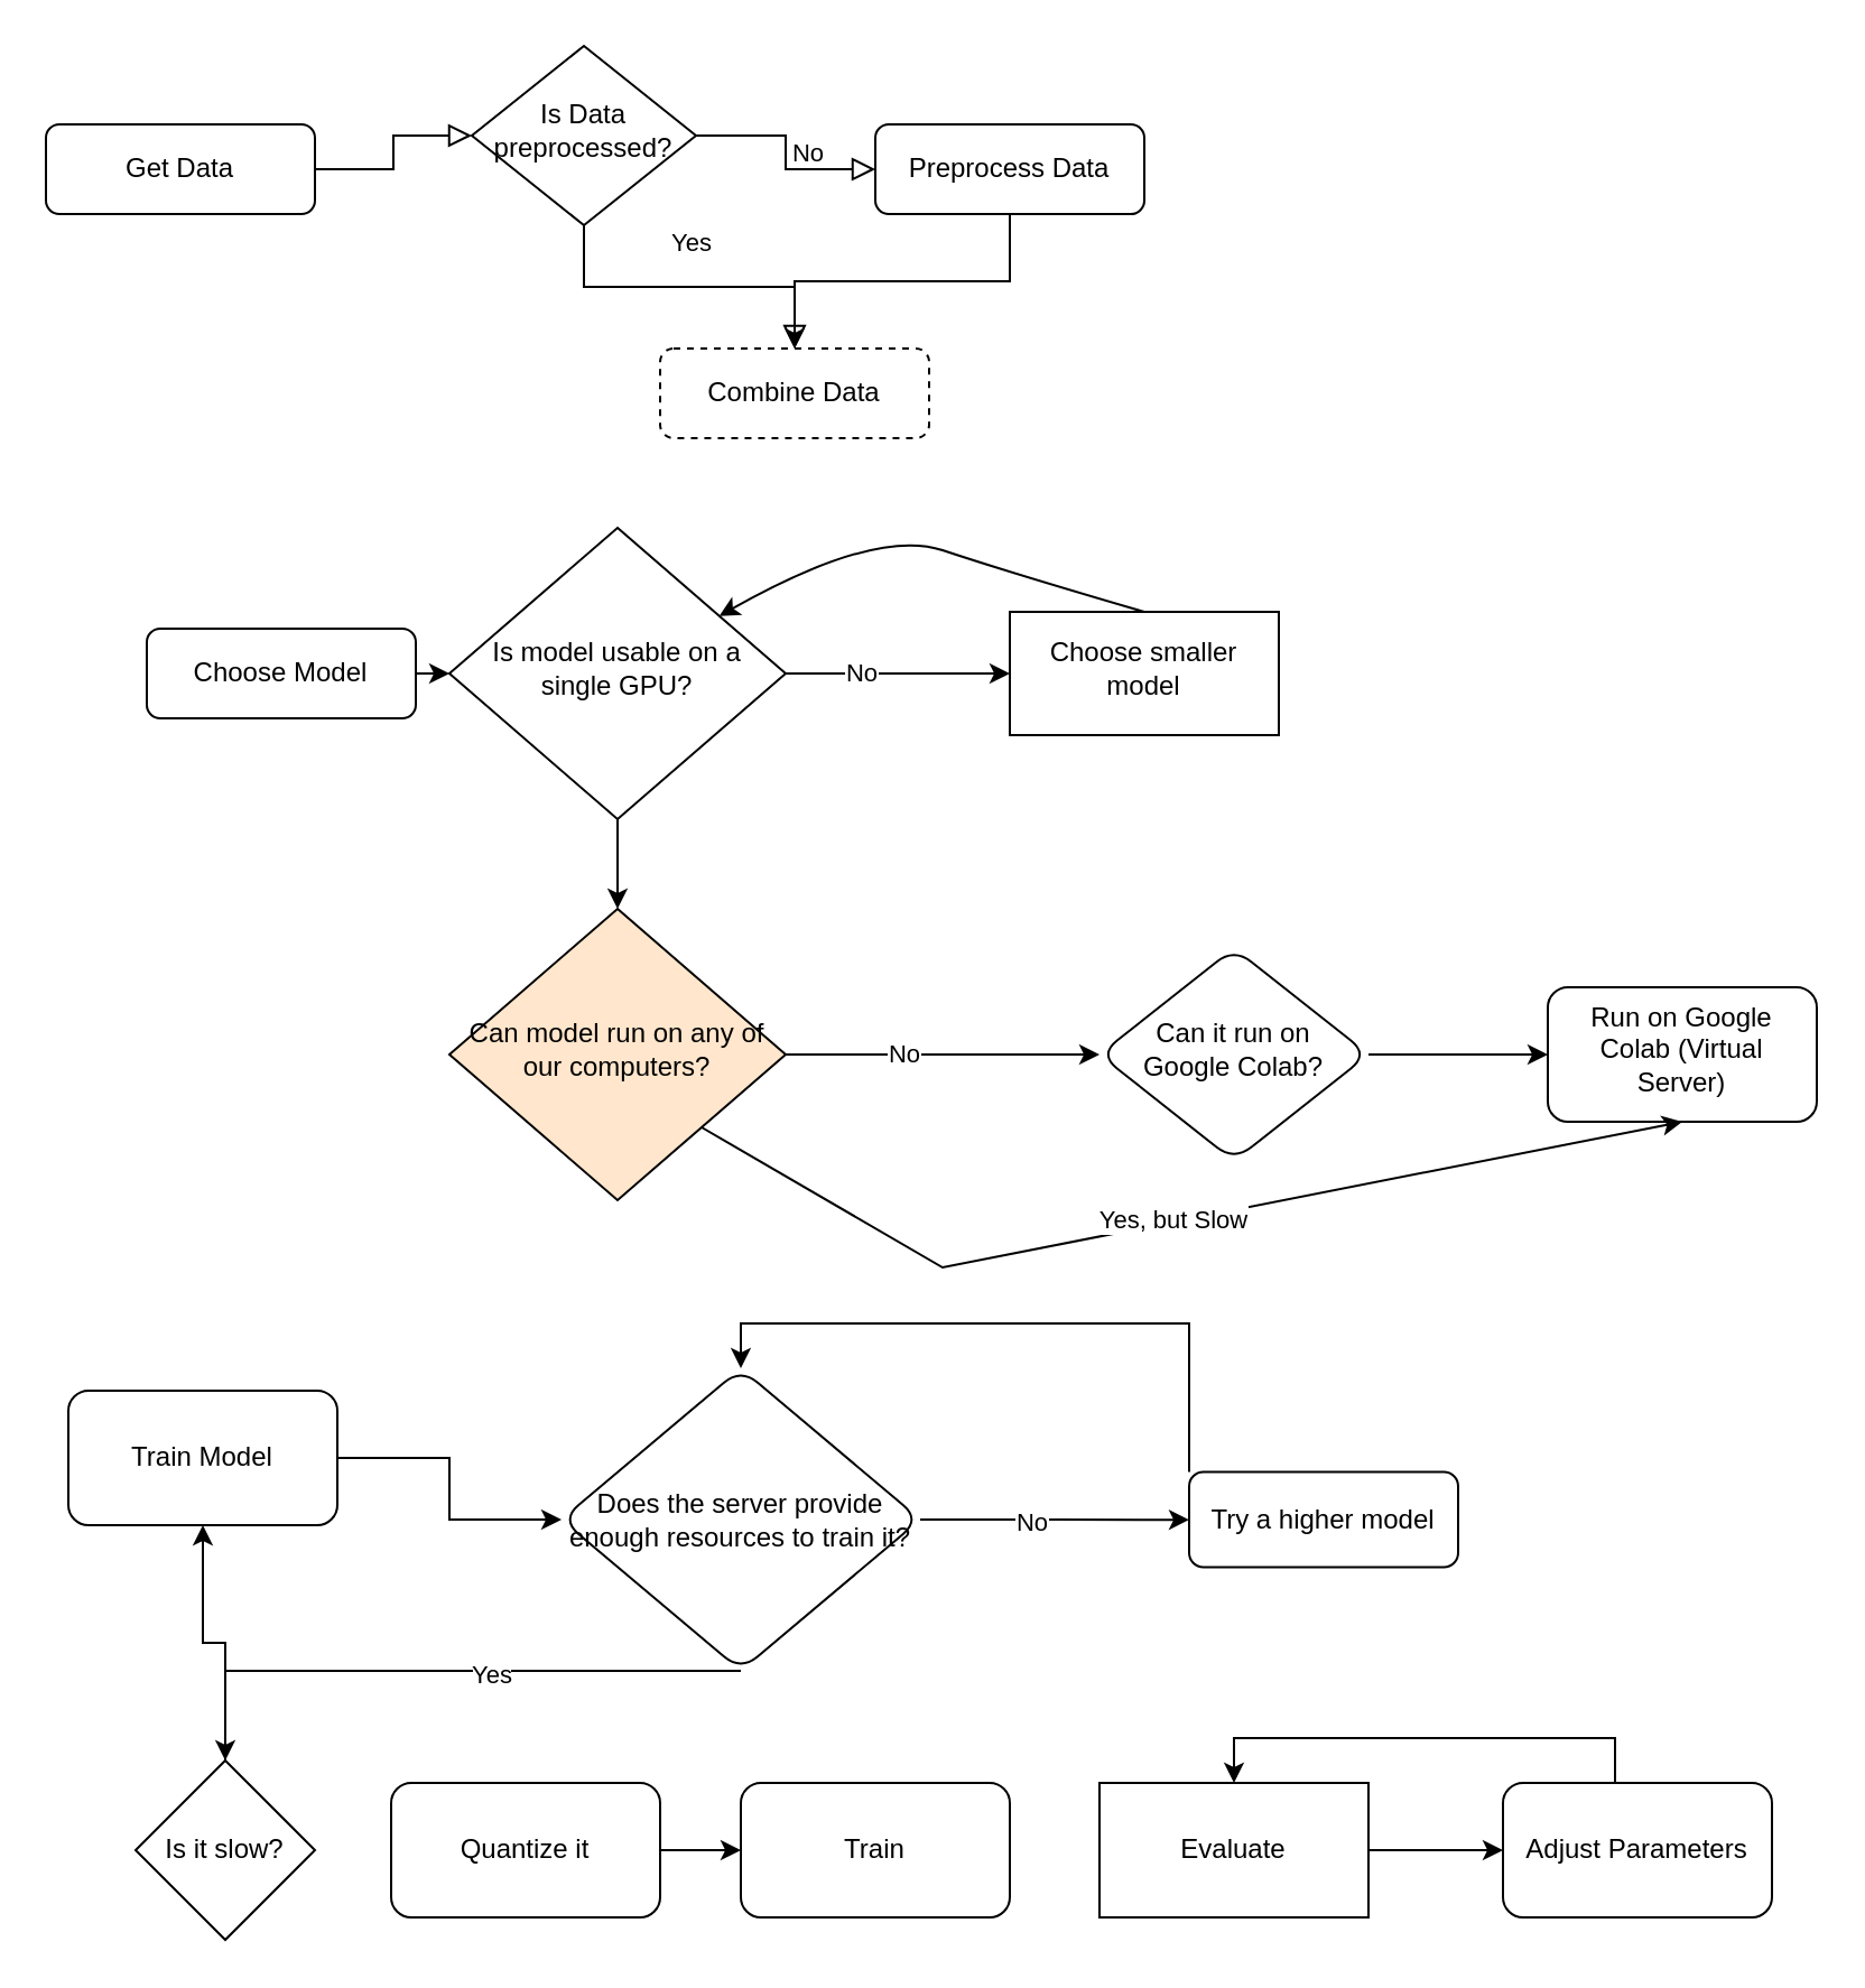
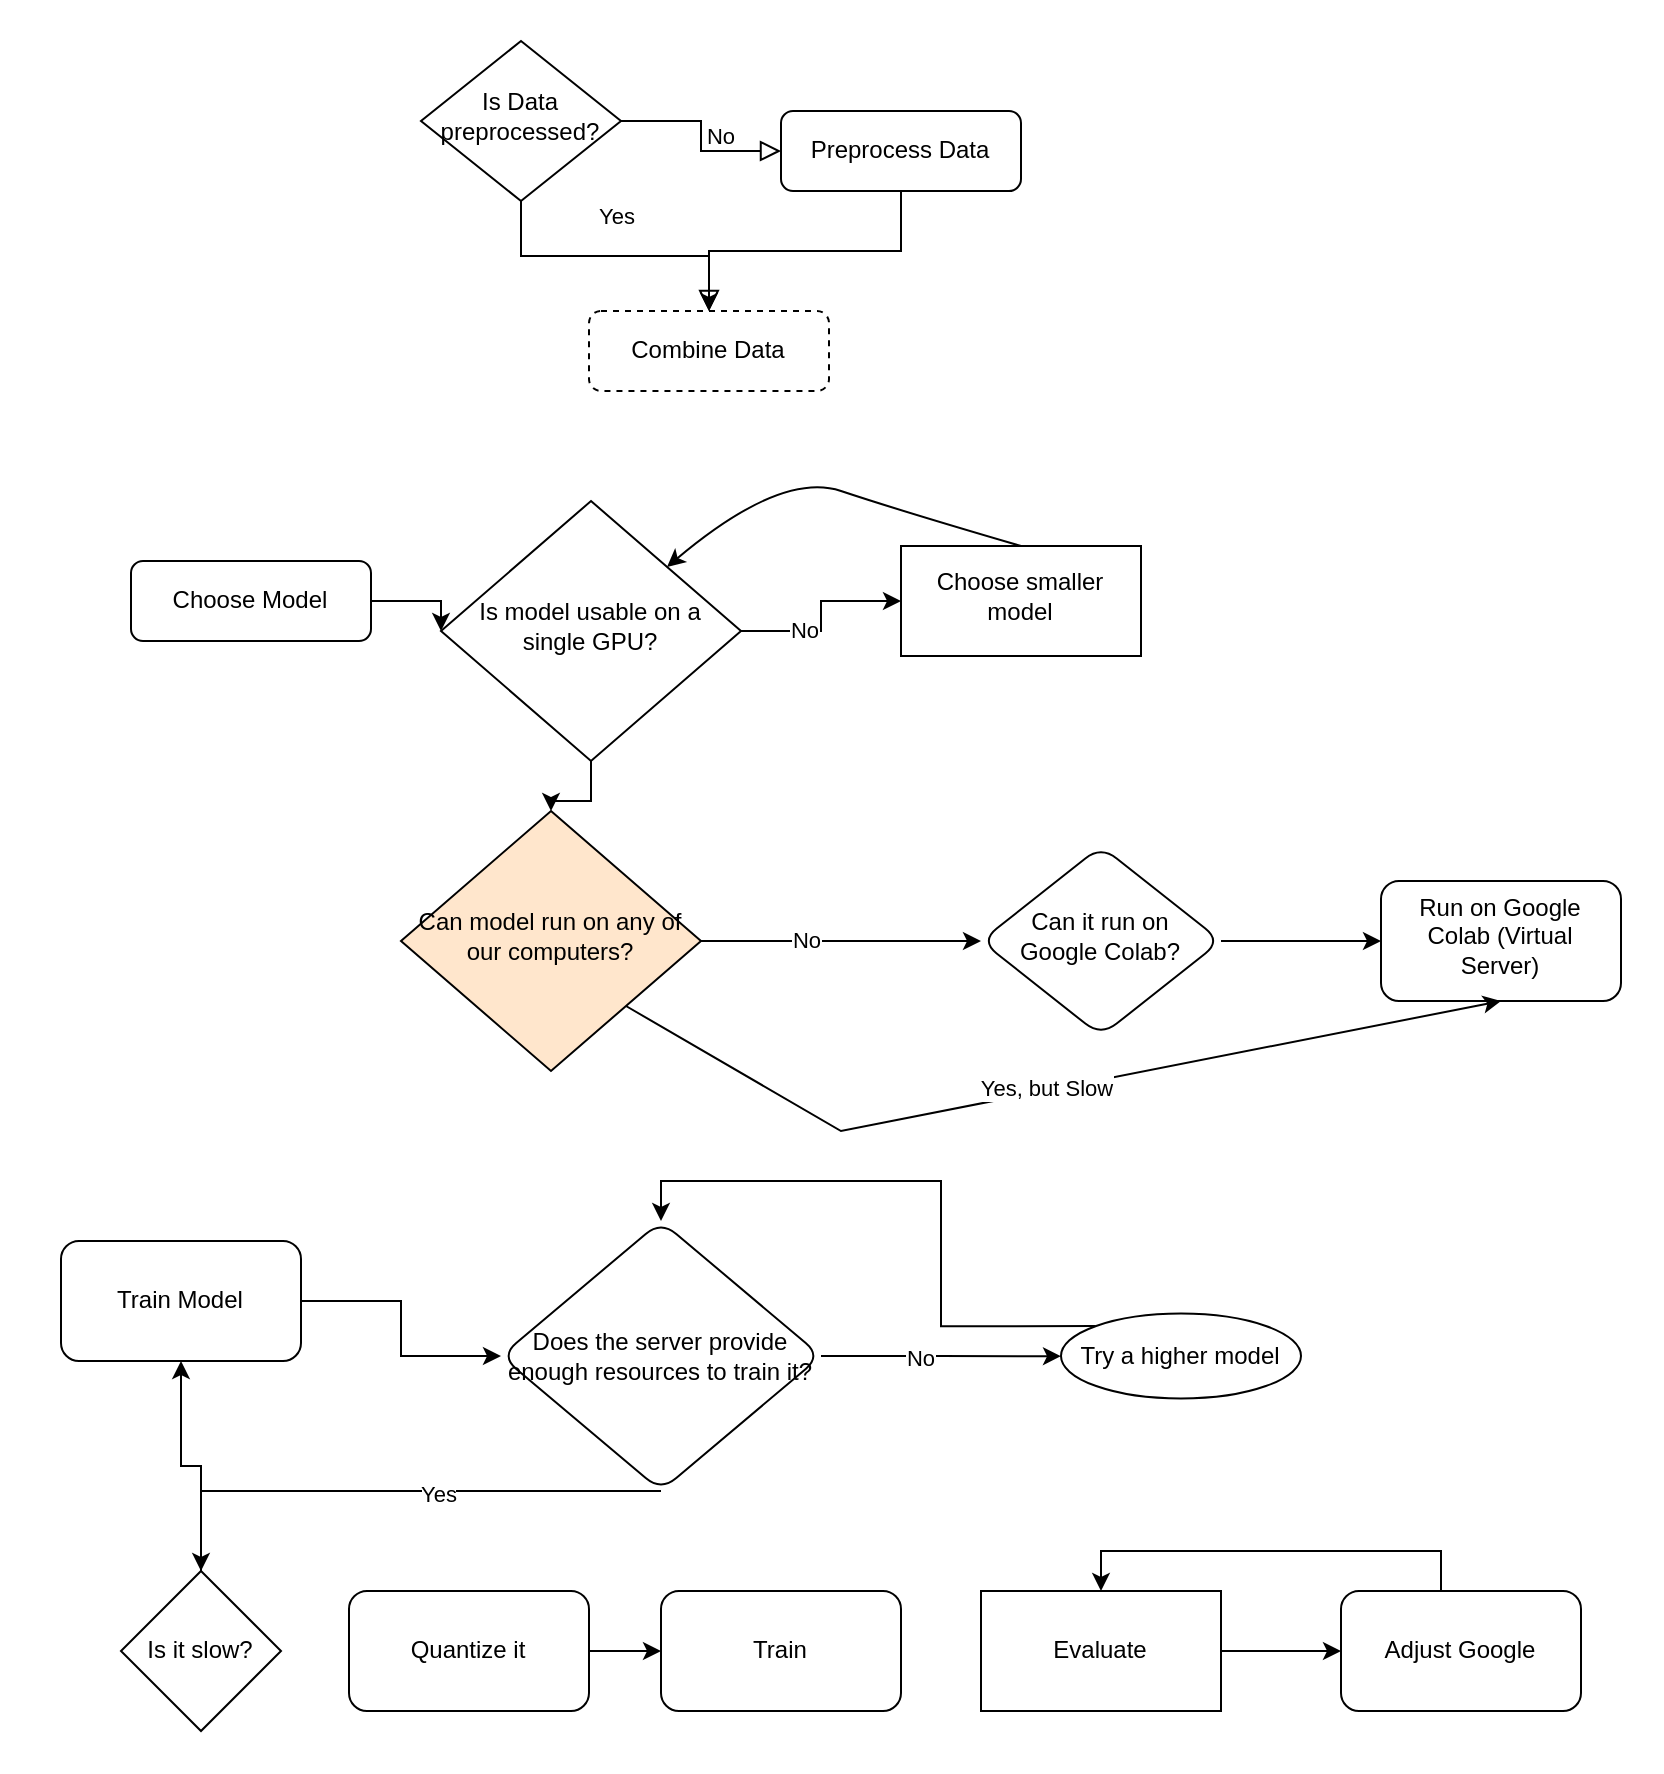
  <mxCell id="0" />
  <mxCell id="1" parent="0" />
- <mxCell id="2" value="" style="rounded=0;html=1;jettySize=auto;orthogonalLoop=1;fontSize=11;endArrow=block;endFill=0;endSize=8;strokeWidth=1;shadow=0;labelBackgroundColor=none;edgeStyle=orthogonalEdgeStyle;" parent="1" source="3" target="6" edge="1"><mxGeometry relative="1" as="geometry" /></mxCell>
- <mxCell id="3" value="Get Data" style="rounded=1;whiteSpace=wrap;html=1;fontSize=12;glass=0;strokeWidth=1;shadow=0;" parent="1" vertex="1"><mxGeometry x="20" y="55" width="120" height="40" as="geometry" /></mxCell>
  <mxCell id="4" value="Yes" style="rounded=0;html=1;jettySize=auto;orthogonalLoop=1;fontSize=11;endArrow=block;endFill=0;endSize=8;strokeWidth=1;shadow=0;labelBackgroundColor=none;edgeStyle=orthogonalEdgeStyle;entryX=0.5;entryY=0;entryDx=0;entryDy=0;" parent="1" source="6" target="11" edge="1"><mxGeometry y="20" relative="1" as="geometry"><mxPoint as="offset" /></mxGeometry></mxCell>
  <mxCell id="5" value="No" style="edgeStyle=orthogonalEdgeStyle;rounded=0;html=1;jettySize=auto;orthogonalLoop=1;fontSize=11;endArrow=block;endFill=0;endSize=8;strokeWidth=1;shadow=0;labelBackgroundColor=none;" parent="1" source="6" target="8" edge="1"><mxGeometry y="10" relative="1" as="geometry"><mxPoint as="offset" /></mxGeometry></mxCell>
  <mxCell id="6" value="Is Data preprocessed?" style="rhombus;whiteSpace=wrap;html=1;shadow=0;fontFamily=Helvetica;fontSize=12;align=center;strokeWidth=1;spacing=6;spacingTop=-4;" parent="1" vertex="1"><mxGeometry x="210" y="20" width="100" height="80" as="geometry" /></mxCell>
  <mxCell id="7" style="edgeStyle=orthogonalEdgeStyle;rounded=0;orthogonalLoop=1;jettySize=auto;html=1;exitX=0.5;exitY=1;exitDx=0;exitDy=0;" edge="1" parent="1" source="8" target="11"><mxGeometry relative="1" as="geometry" /></mxCell>
  <mxCell id="8" value="Preprocess Data" style="rounded=1;whiteSpace=wrap;html=1;fontSize=12;glass=0;strokeWidth=1;shadow=0;" parent="1" vertex="1"><mxGeometry x="390" y="55" width="120" height="40" as="geometry" /></mxCell>
  <mxCell id="9" style="edgeStyle=orthogonalEdgeStyle;rounded=0;orthogonalLoop=1;jettySize=auto;html=1;exitX=1;exitY=0.5;exitDx=0;exitDy=0;entryX=0;entryY=0.5;entryDx=0;entryDy=0;" edge="1" parent="1" source="10" target="15"><mxGeometry relative="1" as="geometry" /></mxCell>
  <mxCell id="10" value="Choose Model" style="rounded=1;whiteSpace=wrap;html=1;fontSize=12;glass=0;strokeWidth=1;shadow=0;" parent="1" vertex="1"><mxGeometry x="65" y="280" width="120" height="40" as="geometry" /></mxCell>
  <mxCell id="11" value="Combine Data" style="rounded=1;whiteSpace=wrap;html=1;fontSize=12;glass=0;strokeWidth=1;shadow=0;dashed=1;" parent="1" vertex="1"><mxGeometry x="294" y="155" width="120" height="40" as="geometry" /></mxCell>
  <mxCell id="12" value="" style="edgeStyle=orthogonalEdgeStyle;rounded=0;orthogonalLoop=1;jettySize=auto;html=1;" edge="1" parent="1" source="15" target="16"><mxGeometry relative="1" as="geometry" /></mxCell>
  <mxCell id="13" value="No" style="edgeLabel;html=1;align=center;verticalAlign=middle;resizable=0;points=[];" vertex="1" connectable="0" parent="12"><mxGeometry x="-0.347" y="1" relative="1" as="geometry"><mxPoint as="offset" /></mxGeometry></mxCell>
  <mxCell id="14" value="" style="edgeStyle=orthogonalEdgeStyle;rounded=0;orthogonalLoop=1;jettySize=auto;html=1;" edge="1" parent="1" source="15" target="20"><mxGeometry relative="1" as="geometry" /></mxCell>
- <mxCell id="15" value="Is model usable on a single GPU?" style="rhombus;whiteSpace=wrap;html=1;shadow=0;fontFamily=Helvetica;fontSize=12;align=center;strokeWidth=1;spacing=6;spacingTop=-4;" vertex="1" parent="1"><mxGeometry x="200" y="235" width="150" height="130" as="geometry" /></mxCell>
+ <mxCell id="15" value="Is model usable on a single GPU?" style="rhombus;whiteSpace=wrap;html=1;shadow=0;fontFamily=Helvetica;fontSize=12;align=center;strokeWidth=1;spacing=6;spacingTop=-4;" vertex="1" parent="1"><mxGeometry x="220" y="250" width="150" height="130" as="geometry" /></mxCell>
  <mxCell id="16" value="Choose smaller model" style="whiteSpace=wrap;html=1;shadow=0;strokeWidth=1;spacing=6;spacingTop=-4;" vertex="1" parent="1"><mxGeometry x="450" y="272.5" width="120" height="55" as="geometry" /></mxCell>
  <mxCell id="17" value="" style="curved=1;endArrow=classic;html=1;rounded=0;exitX=0.5;exitY=0;exitDx=0;exitDy=0;" edge="1" parent="1" source="16" target="15"><mxGeometry width="50" height="50" relative="1" as="geometry"><mxPoint x="400" y="275" as="sourcePoint" /><mxPoint x="440" y="235" as="targetPoint" /><Array as="points"><mxPoint x="450" y="255" /><mxPoint x="390" y="235" /></Array></mxGeometry></mxCell>
  <mxCell id="18" value="" style="edgeStyle=orthogonalEdgeStyle;rounded=0;orthogonalLoop=1;jettySize=auto;html=1;entryX=0;entryY=0.5;entryDx=0;entryDy=0;" edge="1" parent="1" source="20" target="25"><mxGeometry relative="1" as="geometry"><mxPoint x="450" y="470" as="targetPoint" /></mxGeometry></mxCell>
  <mxCell id="19" value="No" style="edgeLabel;html=1;align=center;verticalAlign=middle;resizable=0;points=[];" vertex="1" connectable="0" parent="18"><mxGeometry x="-0.263" y="1" relative="1" as="geometry"><mxPoint as="offset" /></mxGeometry></mxCell>
  <mxCell id="20" value="Can model run on any of our computers?" style="rhombus;whiteSpace=wrap;html=1;shadow=0;fontFamily=Helvetica;fontSize=12;align=center;strokeWidth=1;spacing=6;spacingTop=-4;fillColor=#ffe6cc;" vertex="1" parent="1"><mxGeometry x="200" y="405" width="150" height="130" as="geometry" /></mxCell>
  <mxCell id="21" value="Run on Google Colab (Virtual Server)" style="rounded=1;whiteSpace=wrap;html=1;shadow=0;strokeWidth=1;spacing=6;spacingTop=-4;" vertex="1" parent="1"><mxGeometry x="690" y="440" width="120" height="60" as="geometry" /></mxCell>
  <mxCell id="22" value="" style="endArrow=classic;html=1;rounded=0;exitX=1;exitY=1;exitDx=0;exitDy=0;entryX=0.5;entryY=1;entryDx=0;entryDy=0;" edge="1" parent="1" source="20" target="21"><mxGeometry width="50" height="50" relative="1" as="geometry"><mxPoint x="460" y="590" as="sourcePoint" /><mxPoint x="510" y="540" as="targetPoint" /><Array as="points"><mxPoint x="420" y="565" /></Array></mxGeometry></mxCell>
  <mxCell id="23" value="Yes, but Slow" style="edgeLabel;html=1;align=center;verticalAlign=middle;resizable=0;points=[];" vertex="1" connectable="0" parent="22"><mxGeometry x="-0.008" y="1" relative="1" as="geometry"><mxPoint as="offset" /></mxGeometry></mxCell>
  <mxCell id="24" style="edgeStyle=orthogonalEdgeStyle;rounded=0;orthogonalLoop=1;jettySize=auto;html=1;exitX=1;exitY=0.5;exitDx=0;exitDy=0;entryX=0;entryY=0.5;entryDx=0;entryDy=0;" edge="1" parent="1" source="25" target="21"><mxGeometry relative="1" as="geometry" /></mxCell>
  <mxCell id="25" value="Can it run on Google Colab?" style="rhombus;whiteSpace=wrap;html=1;rounded=1;shadow=0;strokeWidth=1;spacing=6;spacingTop=-4;" vertex="1" parent="1"><mxGeometry x="490" y="422.5" width="120" height="95" as="geometry" /></mxCell>
  <mxCell id="26" value="" style="edgeStyle=orthogonalEdgeStyle;rounded=0;orthogonalLoop=1;jettySize=auto;html=1;" edge="1" parent="1" source="27" target="32"><mxGeometry relative="1" as="geometry" /></mxCell>
  <mxCell id="27" value="Train Model" style="rounded=1;whiteSpace=wrap;html=1;" vertex="1" parent="1"><mxGeometry x="30" y="620" width="120" height="60" as="geometry" /></mxCell>
  <mxCell id="28" value="" style="edgeStyle=orthogonalEdgeStyle;rounded=0;orthogonalLoop=1;jettySize=auto;html=1;" edge="1" parent="1" source="32" target="34"><mxGeometry relative="1" as="geometry" /></mxCell>
  <mxCell id="29" value="No" style="edgeLabel;html=1;align=center;verticalAlign=middle;resizable=0;points=[];" vertex="1" connectable="0" parent="28"><mxGeometry x="-0.18" relative="1" as="geometry"><mxPoint y="1" as="offset" /></mxGeometry></mxCell>
  <mxCell id="30" style="edgeStyle=orthogonalEdgeStyle;rounded=0;orthogonalLoop=1;jettySize=auto;html=1;exitX=0.5;exitY=1;exitDx=0;exitDy=0;entryX=0.5;entryY=0;entryDx=0;entryDy=0;" edge="1" parent="1" source="32" target="36"><mxGeometry relative="1" as="geometry"><mxPoint x="330" y="805" as="targetPoint" /><Array as="points"><mxPoint x="100" y="745" /></Array></mxGeometry></mxCell>
  <mxCell id="31" value="Yes" style="edgeLabel;html=1;align=center;verticalAlign=middle;resizable=0;points=[];" vertex="1" connectable="0" parent="30"><mxGeometry x="-0.174" y="1" relative="1" as="geometry"><mxPoint as="offset" /></mxGeometry></mxCell>
  <mxCell id="32" value="Does the server provide enough resources to train it?" style="rhombus;whiteSpace=wrap;html=1;rounded=1;" vertex="1" parent="1"><mxGeometry x="250" y="610" width="160" height="135" as="geometry" /></mxCell>
  <mxCell id="33" style="edgeStyle=orthogonalEdgeStyle;rounded=0;orthogonalLoop=1;jettySize=auto;html=1;exitX=0;exitY=0;exitDx=0;exitDy=0;entryX=0.5;entryY=0;entryDx=0;entryDy=0;" edge="1" parent="1" source="34" target="32"><mxGeometry relative="1" as="geometry" /></mxCell>
- <mxCell id="34" value="Try a higher model" style="whiteSpace=wrap;html=1;rounded=1;" vertex="1" parent="1"><mxGeometry x="530" y="656.25" width="120" height="42.5" as="geometry" /></mxCell>
+ <mxCell id="34" value="Try a higher model" style="ellipse;whiteSpace=wrap;html=1;" vertex="1" parent="1"><mxGeometry x="530" y="656.25" width="120" height="42.5" as="geometry" /></mxCell>
  <mxCell id="35" value="" style="edgeStyle=orthogonalEdgeStyle;rounded=0;orthogonalLoop=1;jettySize=auto;html=1;" edge="1" parent="1" source="36" target="27"><mxGeometry relative="1" as="geometry" /></mxCell>
  <mxCell id="36" value="Is it slow?" style="rhombus;whiteSpace=wrap;html=1;" vertex="1" parent="1"><mxGeometry x="60" y="785" width="80" height="80" as="geometry" /></mxCell>
  <mxCell id="37" value="" style="edgeStyle=orthogonalEdgeStyle;rounded=0;orthogonalLoop=1;jettySize=auto;html=1;" edge="1" parent="1" source="38" target="39"><mxGeometry relative="1" as="geometry" /></mxCell>
  <mxCell id="38" value="Quantize it" style="rounded=1;whiteSpace=wrap;html=1;" vertex="1" parent="1"><mxGeometry x="174" y="795" width="120" height="60" as="geometry" /></mxCell>
  <mxCell id="39" value="Train" style="whiteSpace=wrap;html=1;rounded=1;" vertex="1" parent="1"><mxGeometry x="330" y="795" width="120" height="60" as="geometry" /></mxCell>
  <mxCell id="40" style="edgeStyle=orthogonalEdgeStyle;rounded=0;orthogonalLoop=1;jettySize=auto;html=1;entryX=0.5;entryY=0;entryDx=0;entryDy=0;" edge="1" parent="1" source="41" target="43"><mxGeometry relative="1" as="geometry"><Array as="points"><mxPoint x="720" y="775" /><mxPoint x="550" y="775" /></Array></mxGeometry></mxCell>
- <mxCell id="41" value="Adjust Parameters" style="whiteSpace=wrap;html=1;rounded=1;" vertex="1" parent="1"><mxGeometry x="670" y="795" width="120" height="60" as="geometry" /></mxCell>
+ <mxCell id="41" value="Adjust Google" style="whiteSpace=wrap;html=1;rounded=1;" vertex="1" parent="1"><mxGeometry x="670" y="795" width="120" height="60" as="geometry" /></mxCell>
  <mxCell id="42" style="edgeStyle=orthogonalEdgeStyle;rounded=0;orthogonalLoop=1;jettySize=auto;html=1;entryX=0;entryY=0.5;entryDx=0;entryDy=0;" edge="1" parent="1" source="43" target="41"><mxGeometry relative="1" as="geometry" /></mxCell>
  <mxCell id="43" value="Evaluate" style="whiteSpace=wrap;html=1;rounded=0;" vertex="1" parent="1"><mxGeometry x="490" y="795" width="120" height="60" as="geometry" /></mxCell>
